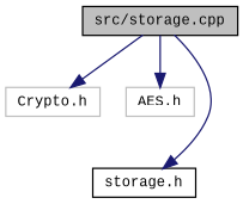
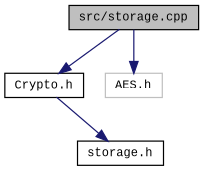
  digraph {
    fontname="Liberation Mono"
    node [color=black fillcolor=white fontname="Liberation Mono" fontsize=10 shape=record style=filled]
    edge [color=midnightblue fontname="Liberation Mono" fontsize=10 labelfontname=Helvetica labelfontsize=10 style=solid]
    n1 [fillcolor=grey75 fontcolor=black height=0.2 label="src/storage.cpp" width=0.4]
-   n2 [color=grey75 height=0.2 label="Crypto.h" width=0.4]
+   n2 [height=0.2 label="Crypto.h" width=0.4]
    n3 [color=grey75 height=0.2 label="AES.h" width=0.4]
    n4 [height=0.2 label="storage.h" width=0.4]
    n1 -> n2
    n1 -> n3
-   n1 -> n4
+   n2 -> n4
  }
